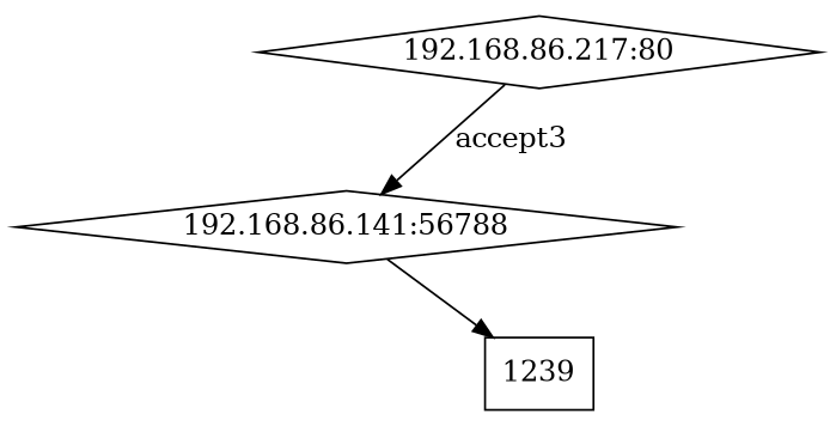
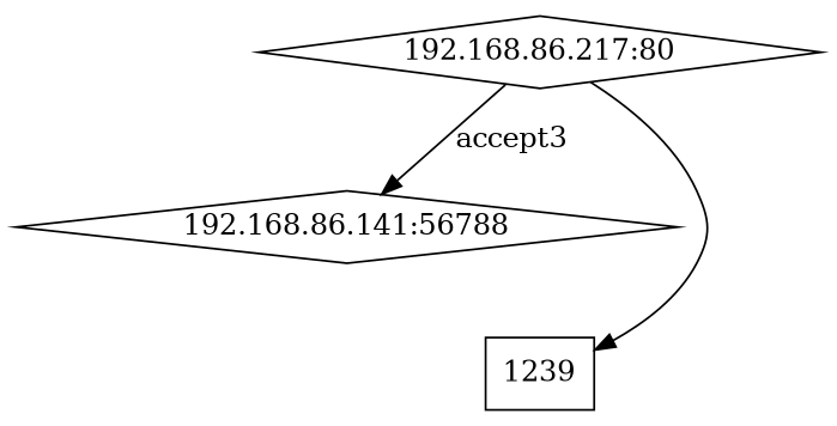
  digraph {
    node [shape=diamond]
    n1 [label="192.168.86.141:56788"]
    n2 [label=1239 shape=rectangle]
    n3 [label="192.168.86.217:80"]
-   n1 -> n2
+   n3 -> n2
    n3 -> n1 [label=accept3]
  }
